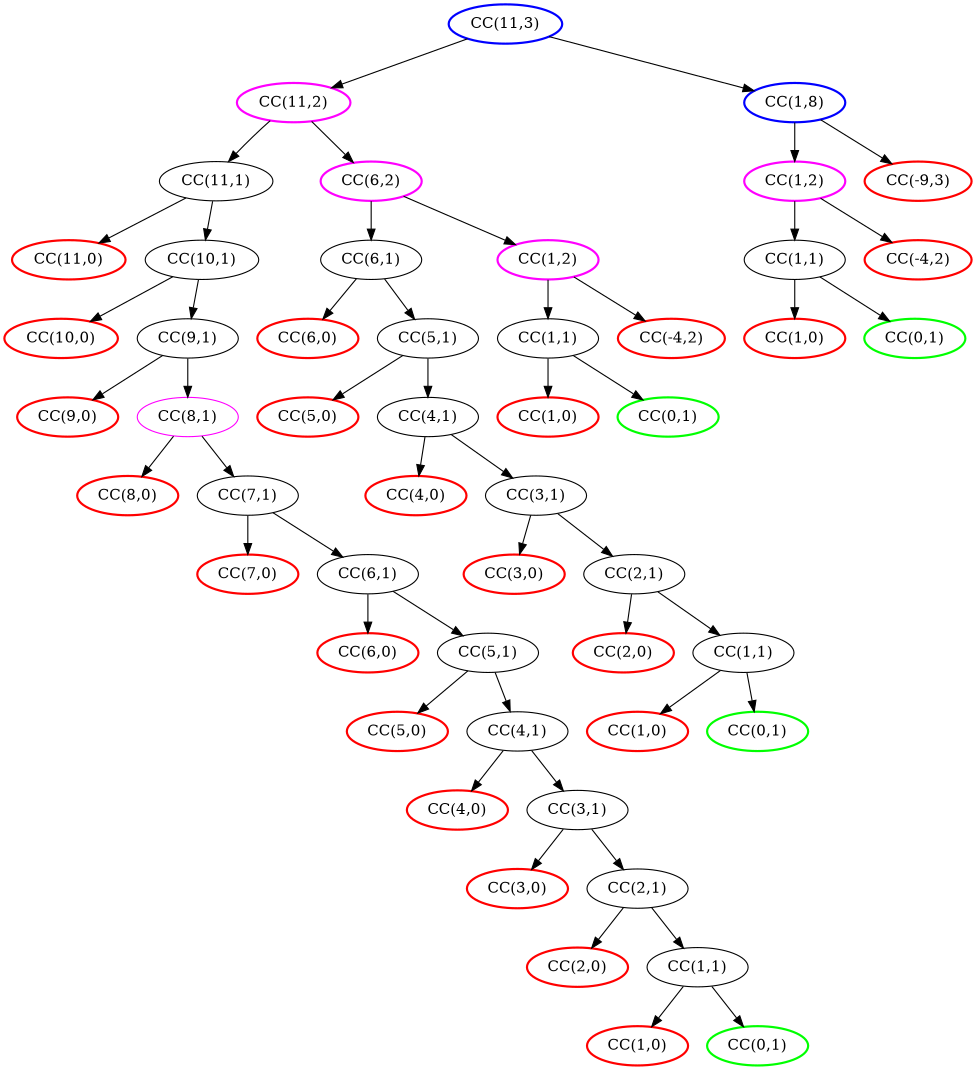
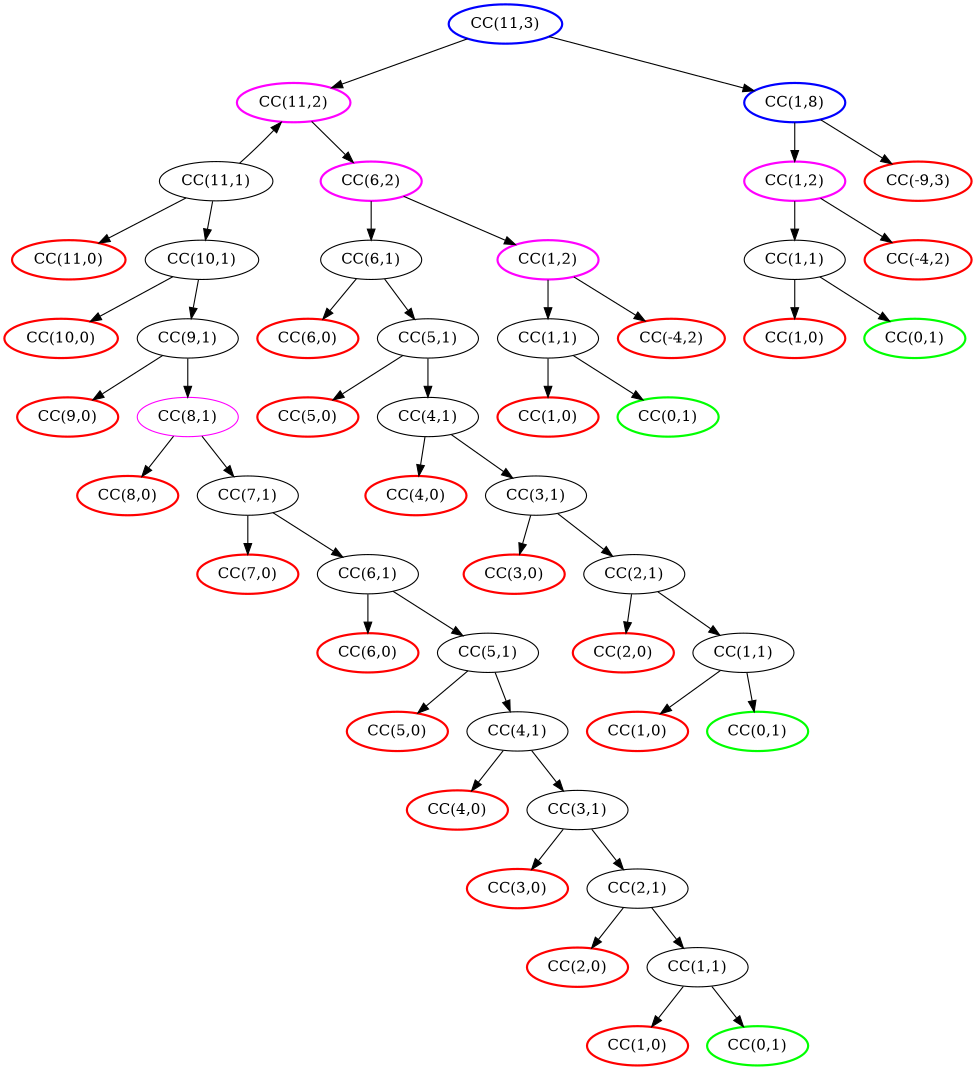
  strict digraph {
    node [color=red style=bold]
    n1 [color=blue label="CC(11,3)"]
    n2 [color=magenta label="CC(11,2)"]
    n3 [color=blue label="CC(1,8)"]
    n4 [color=black label="CC(11,1)" style=solid]
    n5 [color=magenta label="CC(6,2)"]
    n6 [color=magenta label="CC(1,2)"]
    n7 [label="CC(-9,3)"]
    n8 [label="CC(11,0)"]
    n9 [color=black label="CC(10,1)" style=solid]
    n10 [color=black label="CC(6,1)" style=solid]
    n11 [color=magenta label="CC(1,2)"]
    n12 [label="CC(10,0)"]
    n13 [color=black label="CC(9,1)" style=solid]
    n14 [label="CC(9,0)"]
    n15 [color=magenta label="CC(8,1)" style=solid]
    n16 [label="CC(8,0)"]
    n17 [color=black label="CC(7,1)" style=solid]
    n18 [label="CC(7,0)"]
    n19 [color=black label="CC(6,1)" style=solid]
    n20 [label="CC(6,0)"]
    n21 [color=black label="CC(5,1)" style=solid]
    n22 [label="CC(5,0)"]
    n23 [color=black label="CC(4,1)" style=solid]
    n24 [label="CC(4,0)"]
    n25 [color=black label="CC(3,1)" style=solid]
    n26 [label="CC(3,0)"]
    n27 [color=black label="CC(2,1)" style=solid]
    n28 [label="CC(2,0)"]
    n29 [color=black label="CC(1,1)" style=solid]
    n30 [label="CC(1,0)"]
    n31 [color=green label="CC(0,1)"]
    n32 [label="CC(6,0)"]
    n33 [color=black label="CC(5,1)" style=solid]
    n34 [color=black label="CC(1,1)" style=solid]
    n35 [label="CC(-4,2)"]
    n36 [label="CC(5,0)"]
    n37 [color=black label="CC(4,1)" style=solid]
    n38 [label="CC(4,0)"]
    n39 [color=black label="CC(3,1)" style=solid]
    n40 [label="CC(3,0)"]
    n41 [color=black label="CC(2,1)" style=solid]
    n42 [label="CC(2,0)"]
    n43 [color=black label="CC(1,1)" style=solid]
    n44 [label="CC(1,0)"]
    n45 [color=green label="CC(0,1)"]
    n46 [label="CC(1,0)"]
    n47 [color=green label="CC(0,1)"]
    n48 [color=black label="CC(1,1)" style=solid]
    n49 [label="CC(-4,2)"]
    n50 [label="CC(1,0)"]
    n51 [color=green label="CC(0,1)"]
    n1 -> n2
    n1 -> n3
-   n2 -> n4
+   n4 -> n2
    n2 -> n5
    n3 -> n6
    n3 -> n7
    n4 -> n8
    n4 -> n9
    n5 -> n10
    n5 -> n11
    n6 -> n48
    n6 -> n49
    n9 -> n12
    n9 -> n13
    n10 -> n32
    n10 -> n33
    n11 -> n34
    n11 -> n35
    n13 -> n14
    n13 -> n15
    n15 -> n16
    n15 -> n17
    n17 -> n18
    n17 -> n19
    n19 -> n20
    n19 -> n21
    n21 -> n22
    n21 -> n23
    n23 -> n24
    n23 -> n25
    n25 -> n26
    n25 -> n27
    n27 -> n28
    n27 -> n29
    n29 -> n30
    n29 -> n31
    n33 -> n36
    n33 -> n37
    n34 -> n46
    n34 -> n47
    n37 -> n38
    n37 -> n39
    n39 -> n40
    n39 -> n41
    n41 -> n42
    n41 -> n43
    n43 -> n44
    n43 -> n45
    n48 -> n50
    n48 -> n51
  }
